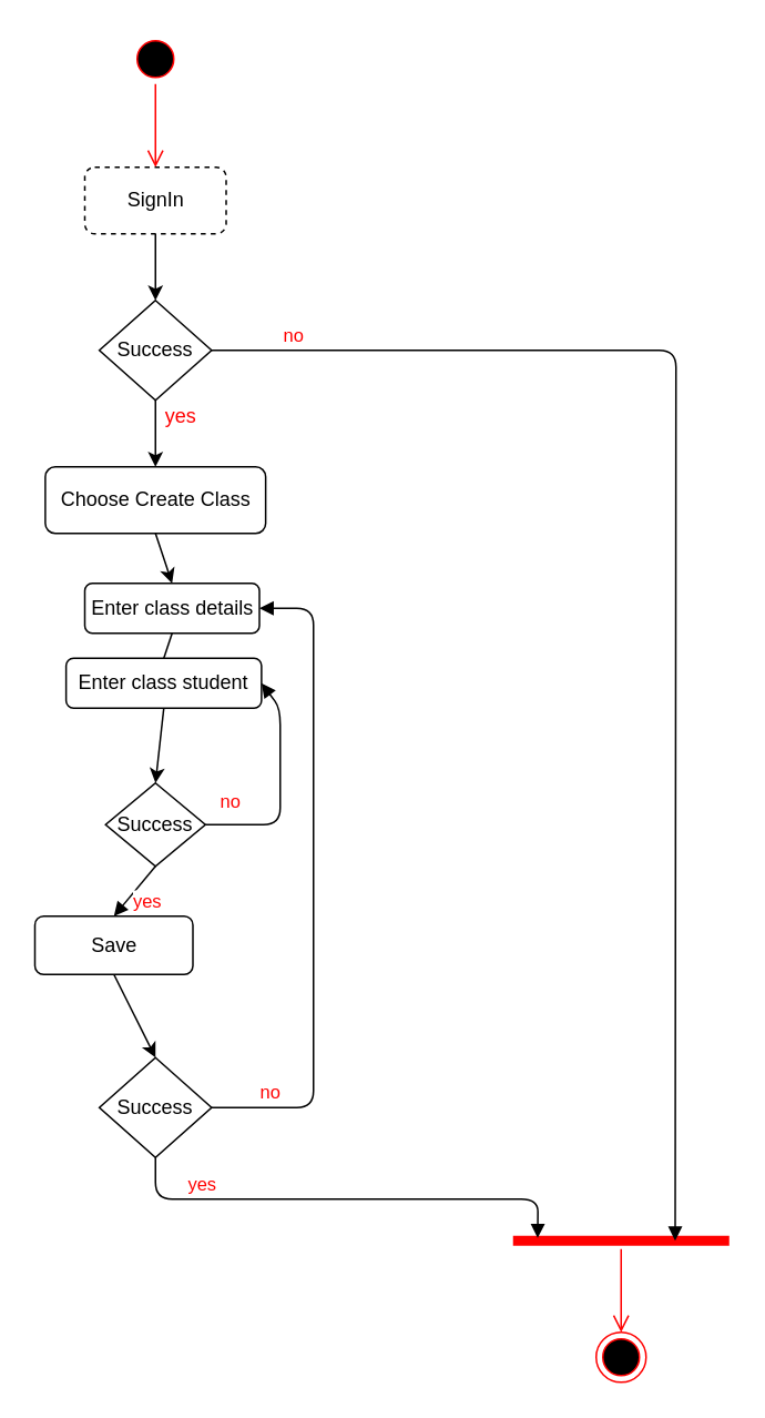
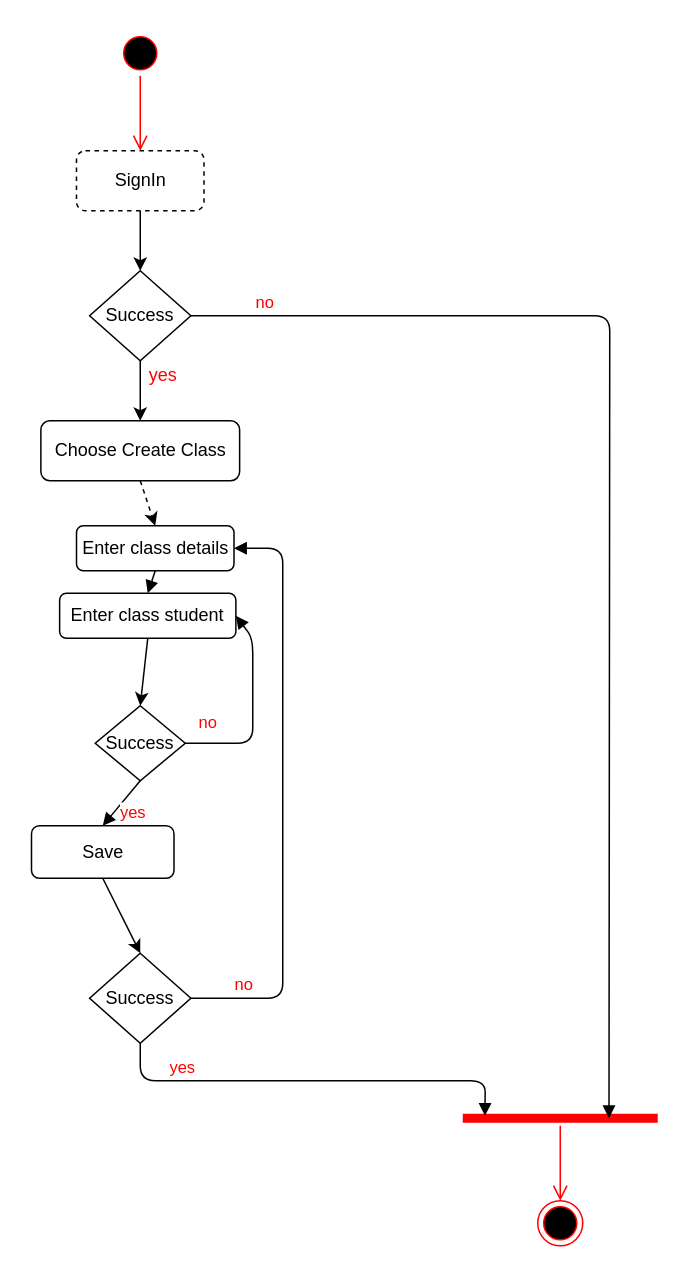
  <mxCell id="0" />
  <mxCell id="1" parent="0" />
  <mxCell id="2" value="" style="ellipse;html=1;shape=startState;fillColor=#000000;strokeColor=#ff0000;" parent="1" vertex="1"><mxGeometry x="78" y="20" width="30" height="30" as="geometry" /></mxCell>
  <mxCell id="3" value="" style="edgeStyle=orthogonalEdgeStyle;html=1;verticalAlign=bottom;endArrow=open;endSize=8;strokeColor=#ff0000;entryX=0.5;entryY=0;entryDx=0;entryDy=0;" parent="1" source="2" target="4" edge="1"><mxGeometry relative="1" as="geometry"><mxPoint x="93" y="110" as="targetPoint" /></mxGeometry></mxCell>
  <mxCell id="4" value="SignIn" style="rounded=1;whiteSpace=wrap;html=1;dashed=1;" parent="1" vertex="1"><mxGeometry x="50.5" y="100" width="85" height="40" as="geometry" /></mxCell>
  <mxCell id="5" value="Success" style="rhombus;whiteSpace=wrap;html=1;" parent="1" vertex="1"><mxGeometry x="59.25" y="180" width="67.5" height="60" as="geometry" /></mxCell>
  <mxCell id="6" value="" style="endArrow=classic;html=1;exitX=0.5;exitY=1;exitDx=0;exitDy=0;entryX=0.5;entryY=0;entryDx=0;entryDy=0;" parent="1" source="4" target="5" edge="1"><mxGeometry width="50" height="50" relative="1" as="geometry"><mxPoint x="318" y="190" as="sourcePoint" /><mxPoint x="368" y="140" as="targetPoint" /></mxGeometry></mxCell>
  <mxCell id="7" value="Choose Create Class" style="rounded=1;whiteSpace=wrap;html=1;" parent="1" vertex="1"><mxGeometry x="26.75" y="280" width="132.5" height="40" as="geometry" /></mxCell>
  <mxCell id="8" value="" style="endArrow=classic;html=1;exitX=0.5;exitY=1;exitDx=0;exitDy=0;entryX=0.5;entryY=0;entryDx=0;entryDy=0;" parent="1" source="5" target="7" edge="1"><mxGeometry width="50" height="50" relative="1" as="geometry"><mxPoint x="318" y="190" as="sourcePoint" /><mxPoint x="368" y="140" as="targetPoint" /></mxGeometry></mxCell>
  <mxCell id="9" value="Enter class details" style="rounded=1;whiteSpace=wrap;html=1;" parent="1" vertex="1"><mxGeometry x="50.5" y="350" width="105" height="30" as="geometry" /></mxCell>
- <mxCell id="10" value="" style="endArrow=classic;html=1;exitX=0.5;exitY=1;exitDx=0;exitDy=0;entryX=0.5;entryY=0;entryDx=0;entryDy=0;" parent="1" source="7" target="9" edge="1"><mxGeometry width="50" height="50" relative="1" as="geometry"><mxPoint x="318" y="190" as="sourcePoint" /><mxPoint x="368" y="140" as="targetPoint" /></mxGeometry></mxCell>
+ <mxCell id="10" value="" style="endArrow=classic;html=1;exitX=0.5;exitY=1;exitDx=0;exitDy=0;entryX=0.5;entryY=0;entryDx=0;entryDy=0;dashed=1;" parent="1" source="7" target="9" edge="1"><mxGeometry width="50" height="50" relative="1" as="geometry"><mxPoint x="318" y="190" as="sourcePoint" /><mxPoint x="368" y="140" as="targetPoint" /></mxGeometry></mxCell>
  <mxCell id="11" value="Save" style="rounded=1;whiteSpace=wrap;html=1;" parent="1" vertex="1"><mxGeometry x="20.5" y="550" width="95" height="35" as="geometry" /></mxCell>
  <mxCell id="12" value="Success" style="rhombus;whiteSpace=wrap;html=1;" parent="1" vertex="1"><mxGeometry x="59.25" y="635" width="67.5" height="60" as="geometry" /></mxCell>
  <mxCell id="13" value="" style="endArrow=classic;html=1;exitX=0.5;exitY=1;exitDx=0;exitDy=0;entryX=0.5;entryY=0;entryDx=0;entryDy=0;" parent="1" source="11" target="12" edge="1"><mxGeometry width="50" height="50" relative="1" as="geometry"><mxPoint x="318" y="340" as="sourcePoint" /><mxPoint x="368" y="290" as="targetPoint" /></mxGeometry></mxCell>
  <mxCell id="14" value="" style="shape=line;html=1;strokeWidth=6;strokeColor=#ff0000;" parent="1" vertex="1"><mxGeometry x="308" y="740" width="130" height="10" as="geometry" /></mxCell>
  <mxCell id="15" value="" style="edgeStyle=orthogonalEdgeStyle;html=1;verticalAlign=bottom;endArrow=open;endSize=8;strokeColor=#ff0000;entryX=0.5;entryY=0;entryDx=0;entryDy=0;" parent="1" source="14" edge="1" target="16"><mxGeometry relative="1" as="geometry"><mxPoint x="373" y="680" as="targetPoint" /></mxGeometry></mxCell>
  <mxCell id="16" value="" style="ellipse;html=1;shape=endState;fillColor=#000000;strokeColor=#ff0000;" parent="1" vertex="1"><mxGeometry x="358" y="800" width="30" height="30" as="geometry" /></mxCell>
  <mxCell id="17" value="&lt;font color=&quot;#ff0000&quot;&gt;yes&lt;/font&gt;" style="html=1;verticalAlign=bottom;endArrow=block;exitX=0.5;exitY=1;exitDx=0;exitDy=0;entryX=0.114;entryY=0.34;entryDx=0;entryDy=0;entryPerimeter=0;" parent="1" source="12" target="14" edge="1"><mxGeometry x="-0.609" width="80" relative="1" as="geometry"><mxPoint x="298" y="510" as="sourcePoint" /><mxPoint x="328" y="550" as="targetPoint" /><Array as="points"><mxPoint x="93" y="720" /><mxPoint x="323" y="720" /></Array><mxPoint x="-1" as="offset" /></mxGeometry></mxCell>
  <mxCell id="18" value="&lt;font color=&quot;#ff0000&quot;&gt;no&lt;/font&gt;" style="html=1;verticalAlign=bottom;endArrow=block;exitX=1;exitY=0.5;exitDx=0;exitDy=0;entryX=1;entryY=0.5;entryDx=0;entryDy=0;" parent="1" source="12" target="9" edge="1"><mxGeometry x="-0.824" width="80" relative="1" as="geometry"><mxPoint x="298" y="510" as="sourcePoint" /><mxPoint x="198" y="520" as="targetPoint" /><Array as="points"><mxPoint x="188" y="665" /><mxPoint x="188" y="365" /></Array><mxPoint as="offset" /></mxGeometry></mxCell>
  <mxCell id="19" value="&lt;font color=&quot;#ff0000&quot;&gt;no&lt;/font&gt;" style="html=1;verticalAlign=bottom;endArrow=block;exitX=1;exitY=0.5;exitDx=0;exitDy=0;entryX=0.75;entryY=0.5;entryDx=0;entryDy=0;entryPerimeter=0;" parent="1" source="5" target="14" edge="1"><mxGeometry x="-0.879" width="80" relative="1" as="geometry"><mxPoint x="298" y="290" as="sourcePoint" /><mxPoint x="398" y="210" as="targetPoint" /><Array as="points"><mxPoint x="406" y="210" /></Array><mxPoint as="offset" /></mxGeometry></mxCell>
  <mxCell id="20" value="&lt;font color=&quot;#ff0000&quot;&gt;yes&lt;/font&gt;" style="text;html=1;align=center;verticalAlign=middle;resizable=0;points=[];autosize=1;" parent="1" vertex="1"><mxGeometry x="93" y="240" width="30" height="20" as="geometry" /></mxCell>
  <mxCell id="21" value="Enter class student" style="rounded=1;whiteSpace=wrap;html=1;" vertex="1" parent="1"><mxGeometry x="39.25" y="395" width="117.5" height="30" as="geometry" /></mxCell>
- <mxCell id="22" value="" style="html=1;verticalAlign=bottom;endArrow=none;exitX=0.5;exitY=1;exitDx=0;exitDy=0;entryX=0.5;entryY=0;entryDx=0;entryDy=0;" edge="1" parent="1" source="9" target="21"><mxGeometry x="0.333" y="25" width="80" relative="1" as="geometry"><mxPoint x="258" y="390" as="sourcePoint" /><mxPoint x="338" y="390" as="targetPoint" /><mxPoint as="offset" /></mxGeometry></mxCell>
+ <mxCell id="22" value="" style="html=1;verticalAlign=bottom;endArrow=block;exitX=0.5;exitY=1;exitDx=0;exitDy=0;entryX=0.5;entryY=0;entryDx=0;entryDy=0;" edge="1" parent="1" source="9" target="21"><mxGeometry x="0.333" y="25" width="80" relative="1" as="geometry"><mxPoint x="258" y="390" as="sourcePoint" /><mxPoint x="338" y="390" as="targetPoint" /><mxPoint as="offset" /></mxGeometry></mxCell>
  <mxCell id="23" value="Success" style="rhombus;whiteSpace=wrap;html=1;" vertex="1" parent="1"><mxGeometry x="63" y="470" width="60" height="50" as="geometry" /></mxCell>
  <mxCell id="24" value="" style="endArrow=classic;html=1;exitX=0.5;exitY=1;exitDx=0;exitDy=0;entryX=0.5;entryY=0;entryDx=0;entryDy=0;" edge="1" parent="1" source="21" target="23"><mxGeometry width="50" height="50" relative="1" as="geometry"><mxPoint x="318" y="420" as="sourcePoint" /><mxPoint x="368" y="370" as="targetPoint" /></mxGeometry></mxCell>
  <mxCell id="25" value="&lt;font color=&quot;#ff0000&quot;&gt;yes&lt;/font&gt;" style="html=1;verticalAlign=bottom;endArrow=block;exitX=0.5;exitY=1;exitDx=0;exitDy=0;entryX=0.5;entryY=0;entryDx=0;entryDy=0;" edge="1" parent="1" source="23" target="11"><mxGeometry x="0.333" y="15" width="80" relative="1" as="geometry"><mxPoint x="298" y="390" as="sourcePoint" /><mxPoint x="378" y="390" as="targetPoint" /><mxPoint as="offset" /></mxGeometry></mxCell>
  <mxCell id="26" value="&lt;font color=&quot;#ff0000&quot;&gt;no&lt;/font&gt;" style="html=1;verticalAlign=bottom;endArrow=block;exitX=1;exitY=0.5;exitDx=0;exitDy=0;entryX=1;entryY=0.5;entryDx=0;entryDy=0;" edge="1" parent="1" source="23" target="21"><mxGeometry x="-0.771" y="5" width="80" relative="1" as="geometry"><mxPoint x="298" y="390" as="sourcePoint" /><mxPoint x="378" y="390" as="targetPoint" /><Array as="points"><mxPoint x="168" y="495" /><mxPoint x="168" y="425" /></Array><mxPoint as="offset" /></mxGeometry></mxCell>
